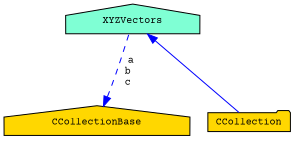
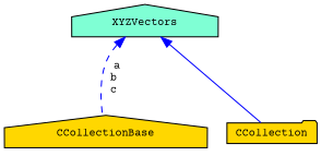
  digraph {
    fontname="Courier Prime"
    node [color=black fillcolor=gold fontname="Courier Prime" fontsize=10 shape=house style=filled]
    edge [color=blue dir=back fontname="Courier Prime" fontsize=10 labelfontname=Helvetica labelfontsize=10]
    n1 [fontcolor=black height=0.2 label=CCollection shape=folder width=0.4]
    n2 [height=0.2 label=CCollectionBase width=0.4]
    n3 [fillcolor=aquamarine height=0.2 label=XYZVectors width=0.4]
    n3 -> n1 [style=solid]
-   n2 -> n3 [label=" a\nb\nc" style=dashed]
+   n3 -> n2 [label=" a\nb\nc" style=dashed]
  }
